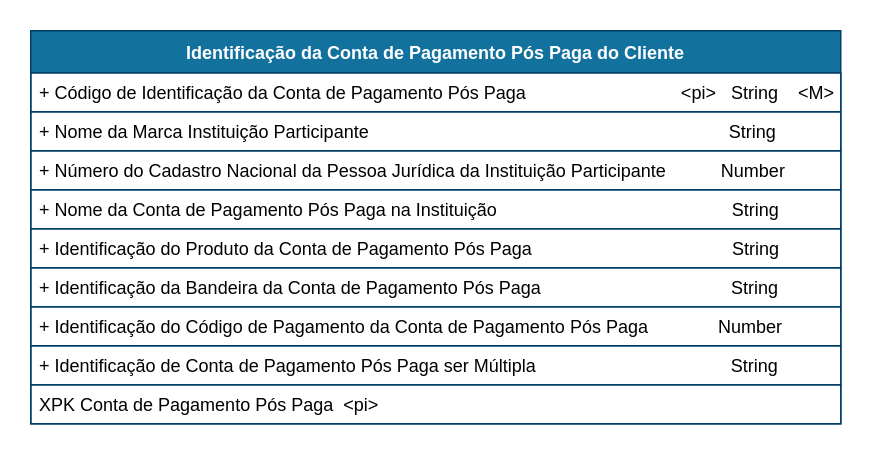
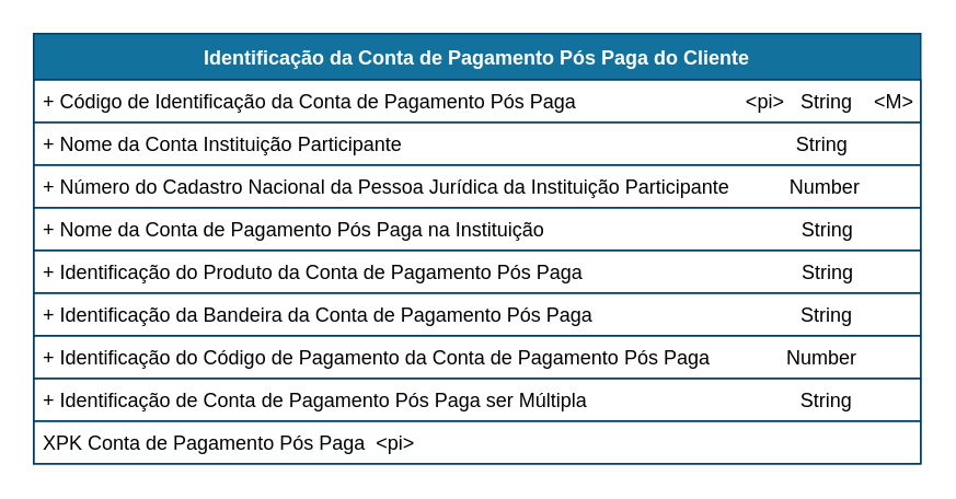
  <mxCell id="0" />
  <mxCell id="1" parent="0" />
  <mxCell id="2" value="Identificação da Conta de Pagamento Pós Paga do Cliente" style="swimlane;fontStyle=1;childLayout=stackLayout;horizontal=1;startSize=28;horizontalStack=0;resizeParent=1;resizeParentMax=0;resizeLast=0;collapsible=1;marginBottom=0;rounded=0;shadow=0;comic=0;sketch=0;align=center;html=0;autosize=1;fillColor=#13719E;strokeColor=#003F66;fontColor=#FFFFFF;" parent="1" vertex="1"><mxGeometry x="20" y="20" width="540" height="262" as="geometry" /></mxCell>
  <mxCell id="3" value="+ Código de Identificação da Conta de Pagamento Pós Paga                               &lt;pi&gt;   String    &lt;M&gt;" style="text;fillColor=none;align=left;verticalAlign=top;spacingLeft=4;spacingRight=4;overflow=hidden;rotatable=0;points=[[0,0.5],[1,0.5]];portConstraint=eastwest;strokeColor=#003F66;" parent="2" vertex="1"><mxGeometry y="28" width="540" height="26" as="geometry" /></mxCell>
- <mxCell id="4" value="+ Nome da Marca Instituição Participante                                                                        String    " style="text;fillColor=none;align=left;verticalAlign=top;spacingLeft=4;spacingRight=4;overflow=hidden;rotatable=0;points=[[0,0.5],[1,0.5]];portConstraint=eastwest;strokeColor=#003F66;" parent="2" vertex="1"><mxGeometry y="54" width="540" height="26" as="geometry" /></mxCell>
+ <mxCell id="4" value="+ Nome da Conta Instituição Participante                                                                        String    " style="text;fillColor=none;align=left;verticalAlign=top;spacingLeft=4;spacingRight=4;overflow=hidden;rotatable=0;points=[[0,0.5],[1,0.5]];portConstraint=eastwest;strokeColor=#003F66;" parent="2" vertex="1"><mxGeometry y="54" width="540" height="26" as="geometry" /></mxCell>
  <mxCell id="5" value="+ Número do Cadastro Nacional da Pessoa Jurídica da Instituição Participante           Number  " style="text;fillColor=none;align=left;verticalAlign=top;spacingLeft=4;spacingRight=4;overflow=hidden;rotatable=0;points=[[0,0.5],[1,0.5]];portConstraint=eastwest;strokeColor=#003F66;" parent="2" vertex="1"><mxGeometry y="80" width="540" height="26" as="geometry" /></mxCell>
  <mxCell id="6" value="+ Nome da Conta de Pagamento Pós Paga na Instituição                                               String     " style="text;fillColor=none;align=left;verticalAlign=top;spacingLeft=4;spacingRight=4;overflow=hidden;rotatable=0;points=[[0,0.5],[1,0.5]];portConstraint=eastwest;strokeColor=#003F66;" parent="2" vertex="1"><mxGeometry y="106" width="540" height="26" as="geometry" /></mxCell>
  <mxCell id="7" value="+ Identificação do Produto da Conta de Pagamento Pós Paga                                        String   " style="text;fillColor=none;align=left;verticalAlign=top;spacingLeft=4;spacingRight=4;overflow=hidden;rotatable=0;points=[[0,0.5],[1,0.5]];portConstraint=eastwest;strokeColor=#003F66;" parent="2" vertex="1"><mxGeometry y="132" width="540" height="26" as="geometry" /></mxCell>
  <mxCell id="8" value="+ Identificação da Bandeira da Conta de Pagamento Pós Paga                                      String " style="text;fillColor=none;align=left;verticalAlign=top;spacingLeft=4;spacingRight=4;overflow=hidden;rotatable=0;points=[[0,0.5],[1,0.5]];portConstraint=eastwest;strokeColor=#003F66;" parent="2" vertex="1"><mxGeometry y="158" width="540" height="26" as="geometry" /></mxCell>
  <mxCell id="9" value="+ Identificação do Código de Pagamento da Conta de Pagamento Pós Paga              Number     " style="text;fillColor=none;align=left;verticalAlign=top;spacingLeft=4;spacingRight=4;overflow=hidden;rotatable=0;points=[[0,0.5],[1,0.5]];portConstraint=eastwest;strokeColor=#003F66;" parent="2" vertex="1"><mxGeometry y="184" width="540" height="26" as="geometry" /></mxCell>
  <mxCell id="10" value="+ Identificação de Conta de Pagamento Pós Paga ser Múltipla                                       String     " style="text;fillColor=none;align=left;verticalAlign=top;spacingLeft=4;spacingRight=4;overflow=hidden;rotatable=0;points=[[0,0.5],[1,0.5]];portConstraint=eastwest;strokeColor=#003F66;" parent="2" vertex="1"><mxGeometry y="210" width="540" height="26" as="geometry" /></mxCell>
  <mxCell id="11" value="XPK Conta de Pagamento Pós Paga  &lt;pi&gt;" style="text;fillColor=none;align=left;verticalAlign=top;spacingLeft=4;spacingRight=4;overflow=hidden;rotatable=0;points=[[0,0.5],[1,0.5]];portConstraint=eastwest;strokeColor=#003F66;" parent="2" vertex="1"><mxGeometry y="236" width="540" height="26" as="geometry" /></mxCell>
